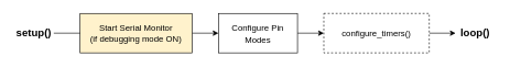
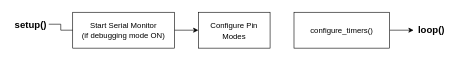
  <mxCell id="0" />
  <mxCell id="1" parent="0" />
  <mxCell id="2" value="" style="edgeStyle=orthogonalEdgeStyle;rounded=0;orthogonalLoop=1;jettySize=auto;html=1;fontSize=16;" edge="1" parent="1" source="3" target="7"><mxGeometry relative="1" as="geometry" /></mxCell>
- <mxCell id="3" value="&lt;font style=&quot;font-size: 13px&quot;&gt;Start Serial Monitor &lt;br&gt;(if debugging mode ON)&lt;/font&gt;" style="rounded=0;whiteSpace=wrap;html=1;fillColor=#fff2cc;" vertex="1" parent="1"><mxGeometry x="120" y="20" width="170" height="60" as="geometry" /></mxCell>
+ <mxCell id="3" value="&lt;font style=&quot;font-size: 13px&quot;&gt;Start Serial Monitor &lt;br&gt;(if debugging mode ON)&lt;/font&gt;" style="rounded=0;whiteSpace=wrap;html=1;" vertex="1" parent="1"><mxGeometry x="120" y="20" width="170" height="60" as="geometry" /></mxCell>
  <mxCell id="4" value="" style="edgeStyle=orthogonalEdgeStyle;rounded=0;orthogonalLoop=1;jettySize=auto;html=1;fontSize=16;endArrow=none;" edge="1" parent="1" source="5" target="3"><mxGeometry relative="1" as="geometry" /></mxCell>
- <mxCell id="5" value="setup()" style="text;html=1;strokeColor=none;fillColor=none;align=center;verticalAlign=middle;whiteSpace=wrap;rounded=0;fontStyle=1;fontSize=16;" vertex="1" parent="1"><mxGeometry x="20" y="35" width="60" height="30" as="geometry" /></mxCell>
- <mxCell id="6" value="" style="edgeStyle=orthogonalEdgeStyle;rounded=0;orthogonalLoop=1;jettySize=auto;html=1;fontSize=16;" edge="1" parent="1" source="7" target="9"><mxGeometry relative="1" as="geometry" /></mxCell>
+ <mxCell id="5" value="setup()" style="text;html=1;strokeColor=none;fillColor=none;align=center;verticalAlign=middle;whiteSpace=wrap;rounded=0;fontStyle=1;fontSize=16;" vertex="1" parent="1"><mxGeometry x="20" y="25" width="60" height="30" as="geometry" /></mxCell>
  <mxCell id="7" value="&lt;font style=&quot;font-size: 13px&quot;&gt;Configure Pin Modes&lt;/font&gt;" style="rounded=0;whiteSpace=wrap;html=1;fontSize=16;" vertex="1" parent="1"><mxGeometry x="330" y="20" width="120" height="60" as="geometry" /></mxCell>
  <mxCell id="8" value="" style="edgeStyle=orthogonalEdgeStyle;rounded=0;orthogonalLoop=1;jettySize=auto;html=1;fontSize=16;" edge="1" parent="1" source="9" target="10"><mxGeometry relative="1" as="geometry" /></mxCell>
- <mxCell id="9" value="&lt;font style=&quot;font-size: 13px&quot;&gt;configure_timers()&lt;/font&gt;" style="whiteSpace=wrap;html=1;rounded=0;fontSize=16;dashed=1;" vertex="1" parent="1"><mxGeometry x="490" y="20" width="160" height="60" as="geometry" /></mxCell>
+ <mxCell id="9" value="&lt;font style=&quot;font-size: 13px&quot;&gt;configure_timers()&lt;/font&gt;" style="whiteSpace=wrap;html=1;rounded=0;fontSize=16;" vertex="1" parent="1"><mxGeometry x="490" y="20" width="160" height="60" as="geometry" /></mxCell>
  <mxCell id="10" value="loop()" style="text;html=1;strokeColor=none;fillColor=none;align=center;verticalAlign=middle;whiteSpace=wrap;rounded=0;fontStyle=1;fontSize=16;" vertex="1" parent="1"><mxGeometry x="690" y="35" width="60" height="30" as="geometry" /></mxCell>
